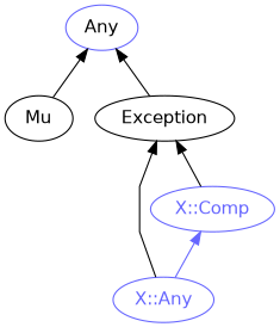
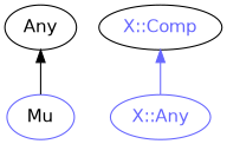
  digraph {
    fontname="DejaVu Sans"
    rankdir=BT
    splines=polyline
    node [color="#000000" fontcolor="#000000" fontname="DejaVu Sans"]
    edge [color="#000000" fontname="DejaVu Sans"]
-   Exception
-   Any [color="#6666FF"]
+   Any
    n3 [color="#6666FF" fontcolor="#6666FF" label="X::Any"]
-   "X::Comp" [color="#6666FF" fontcolor="#6666FF"]
-   Mu
-   Exception -> Any
-   n3 -> Exception
+   "X::Comp" [fontcolor="#6666FF"]
+   Mu [color="#6666FF"]
    n3 -> "X::Comp" [color="#6666FF"]
-   "X::Comp" -> Exception
    Mu -> Any
  }
